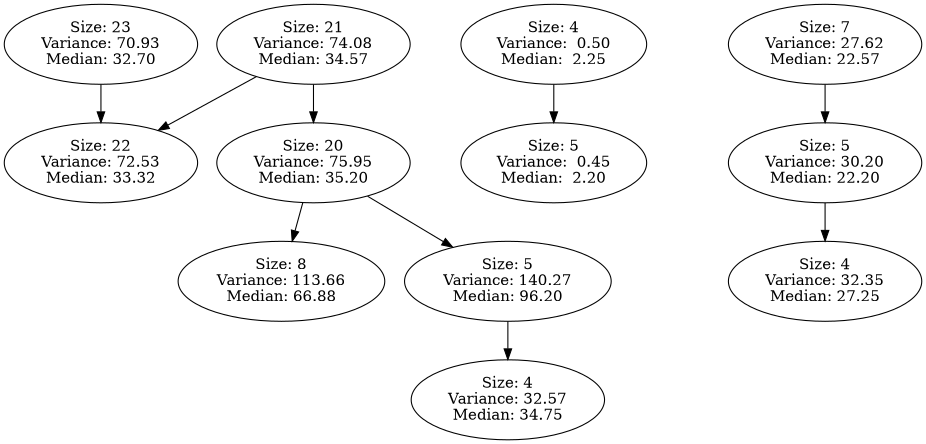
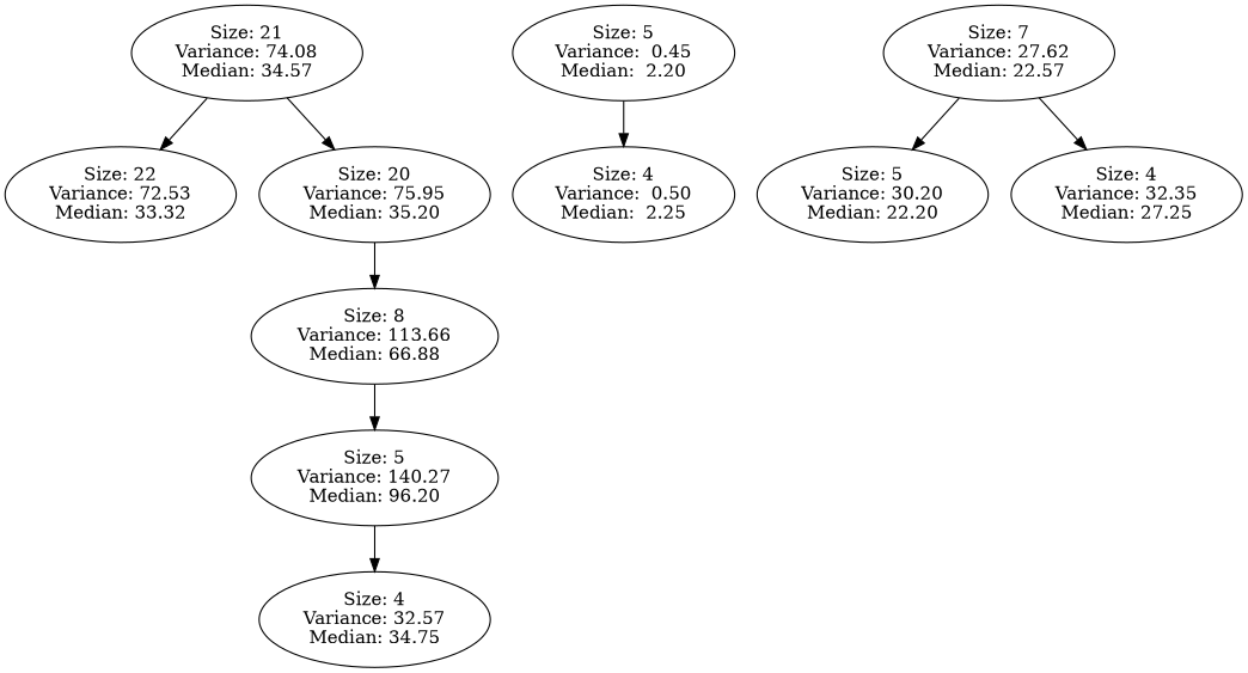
  digraph {
    L=7
-   "Size: 23\nVariance: 70.93\nMedian: 32.70"
    "Size: 22\nVariance: 72.53\nMedian: 33.32"
    "Size: 21\nVariance: 74.08\nMedian: 34.57"
    "Size: 20\nVariance: 75.95\nMedian: 35.20"
    "Size: 8\nVariance: 113.66\nMedian: 66.88"
    "Size: 5\nVariance: 140.27\nMedian: 96.20"
    "Size: 4\nVariance: 32.57\nMedian: 34.75"
    "Size: 5\nVariance:  0.45\nMedian:  2.20"
    "Size: 4\nVariance:  0.50\nMedian:  2.25"
    "Size: 7\nVariance: 27.62\nMedian: 22.57"
    "Size: 5\nVariance: 30.20\nMedian: 22.20"
    "Size: 4\nVariance: 32.35\nMedian: 27.25"
-   "Size: 23\nVariance: 70.93\nMedian: 32.70" -> "Size: 22\nVariance: 72.53\nMedian: 33.32"
    "Size: 21\nVariance: 74.08\nMedian: 34.57" -> "Size: 22\nVariance: 72.53\nMedian: 33.32"
    "Size: 21\nVariance: 74.08\nMedian: 34.57" -> "Size: 20\nVariance: 75.95\nMedian: 35.20"
    "Size: 20\nVariance: 75.95\nMedian: 35.20" -> "Size: 8\nVariance: 113.66\nMedian: 66.88"
-   "Size: 20\nVariance: 75.95\nMedian: 35.20" -> "Size: 5\nVariance: 140.27\nMedian: 96.20"
+   "Size: 8\nVariance: 113.66\nMedian: 66.88" -> "Size: 5\nVariance: 140.27\nMedian: 96.20"
    "Size: 5\nVariance: 140.27\nMedian: 96.20" -> "Size: 4\nVariance: 32.57\nMedian: 34.75"
-   "Size: 4\nVariance:  0.50\nMedian:  2.25" -> "Size: 5\nVariance:  0.45\nMedian:  2.20"
+   "Size: 5\nVariance:  0.45\nMedian:  2.20" -> "Size: 4\nVariance:  0.50\nMedian:  2.25"
    "Size: 7\nVariance: 27.62\nMedian: 22.57" -> "Size: 5\nVariance: 30.20\nMedian: 22.20"
-   "Size: 5\nVariance: 30.20\nMedian: 22.20" -> "Size: 4\nVariance: 32.35\nMedian: 27.25"
+   "Size: 7\nVariance: 27.62\nMedian: 22.57" -> "Size: 4\nVariance: 32.35\nMedian: 27.25"
  }
